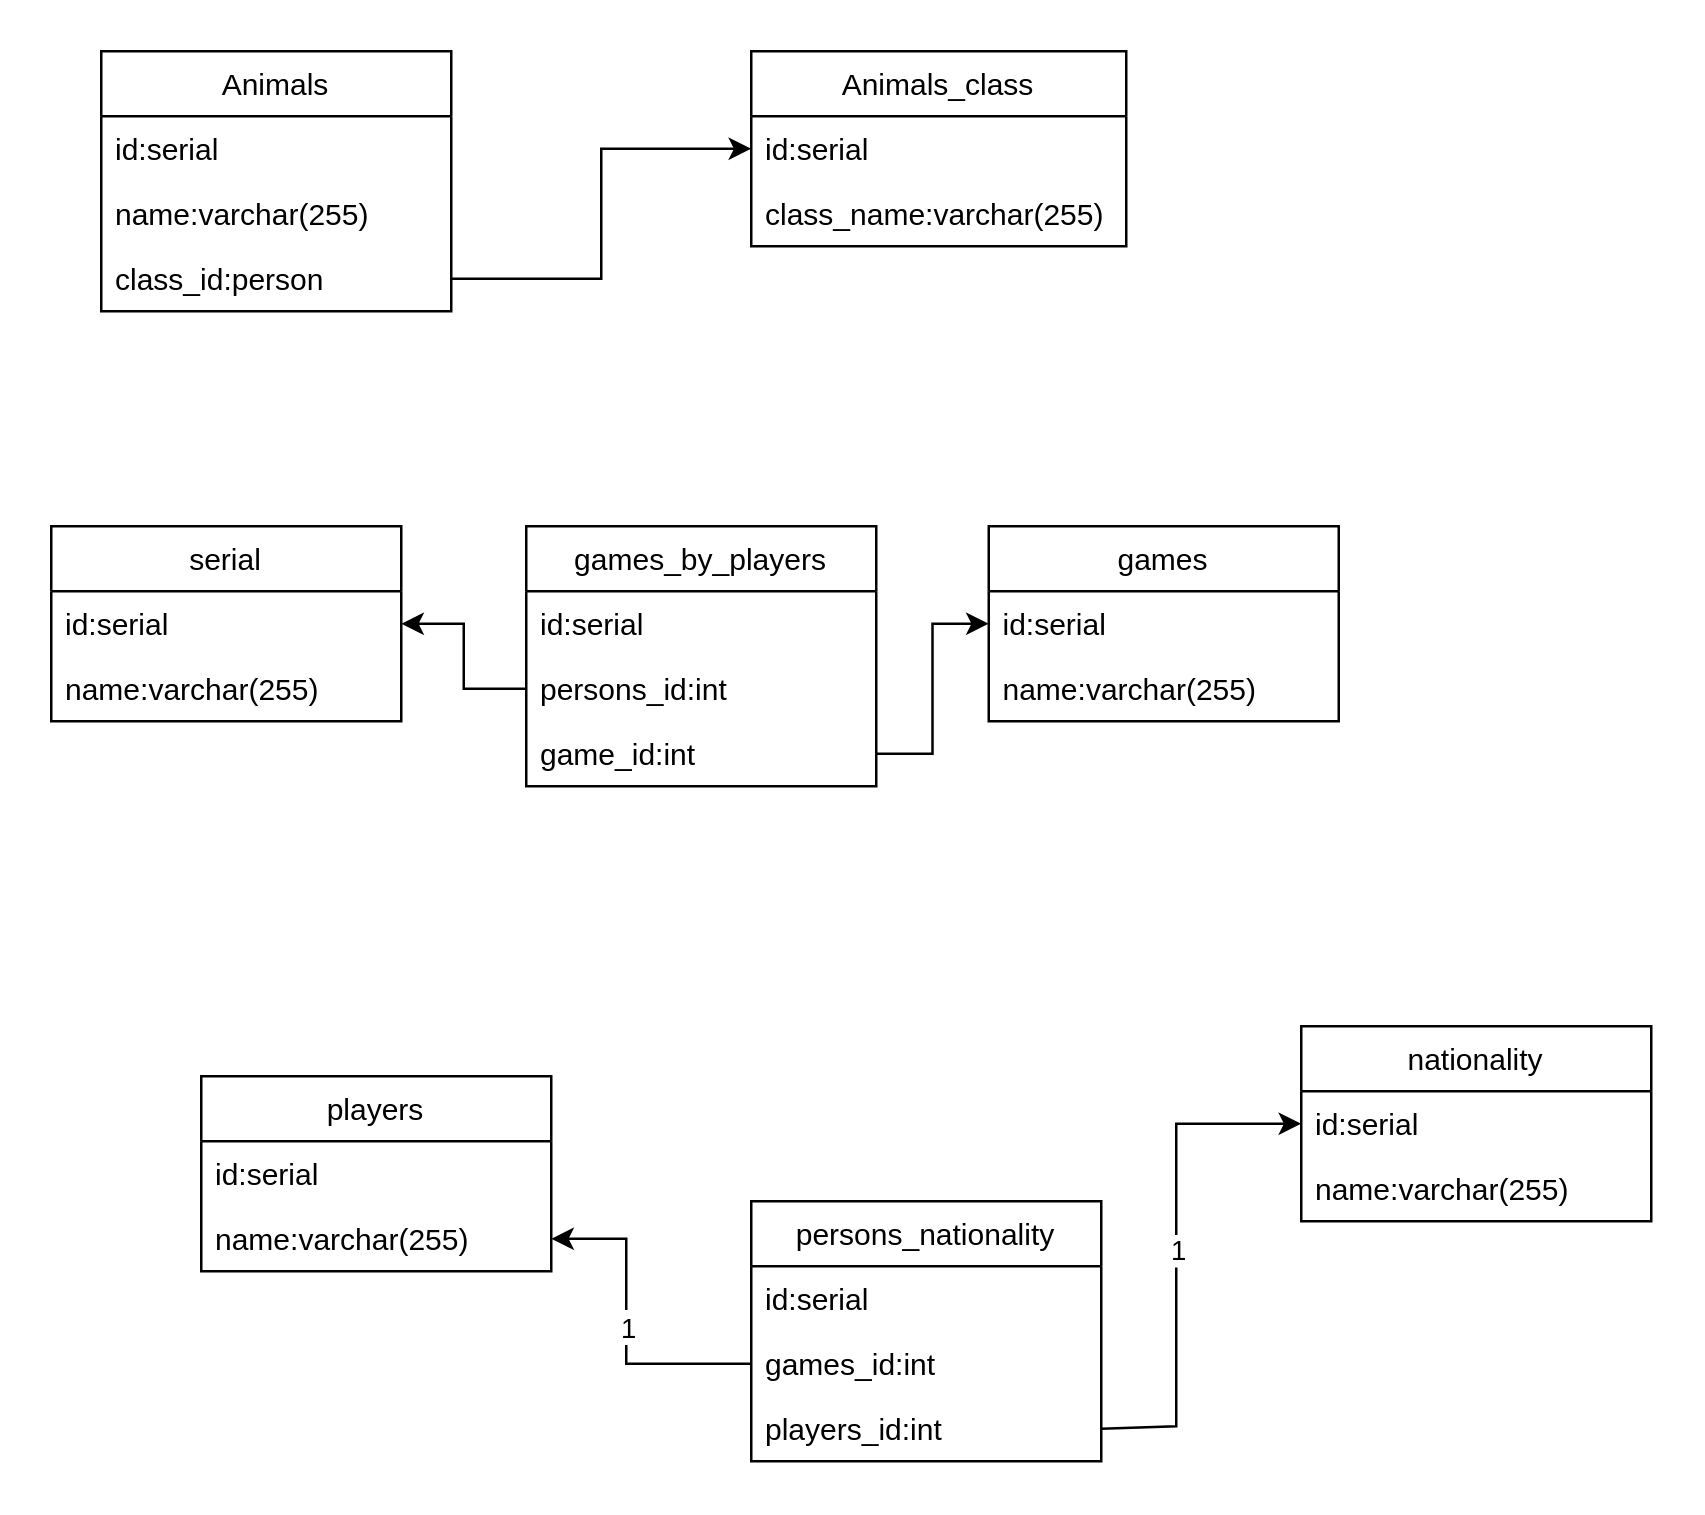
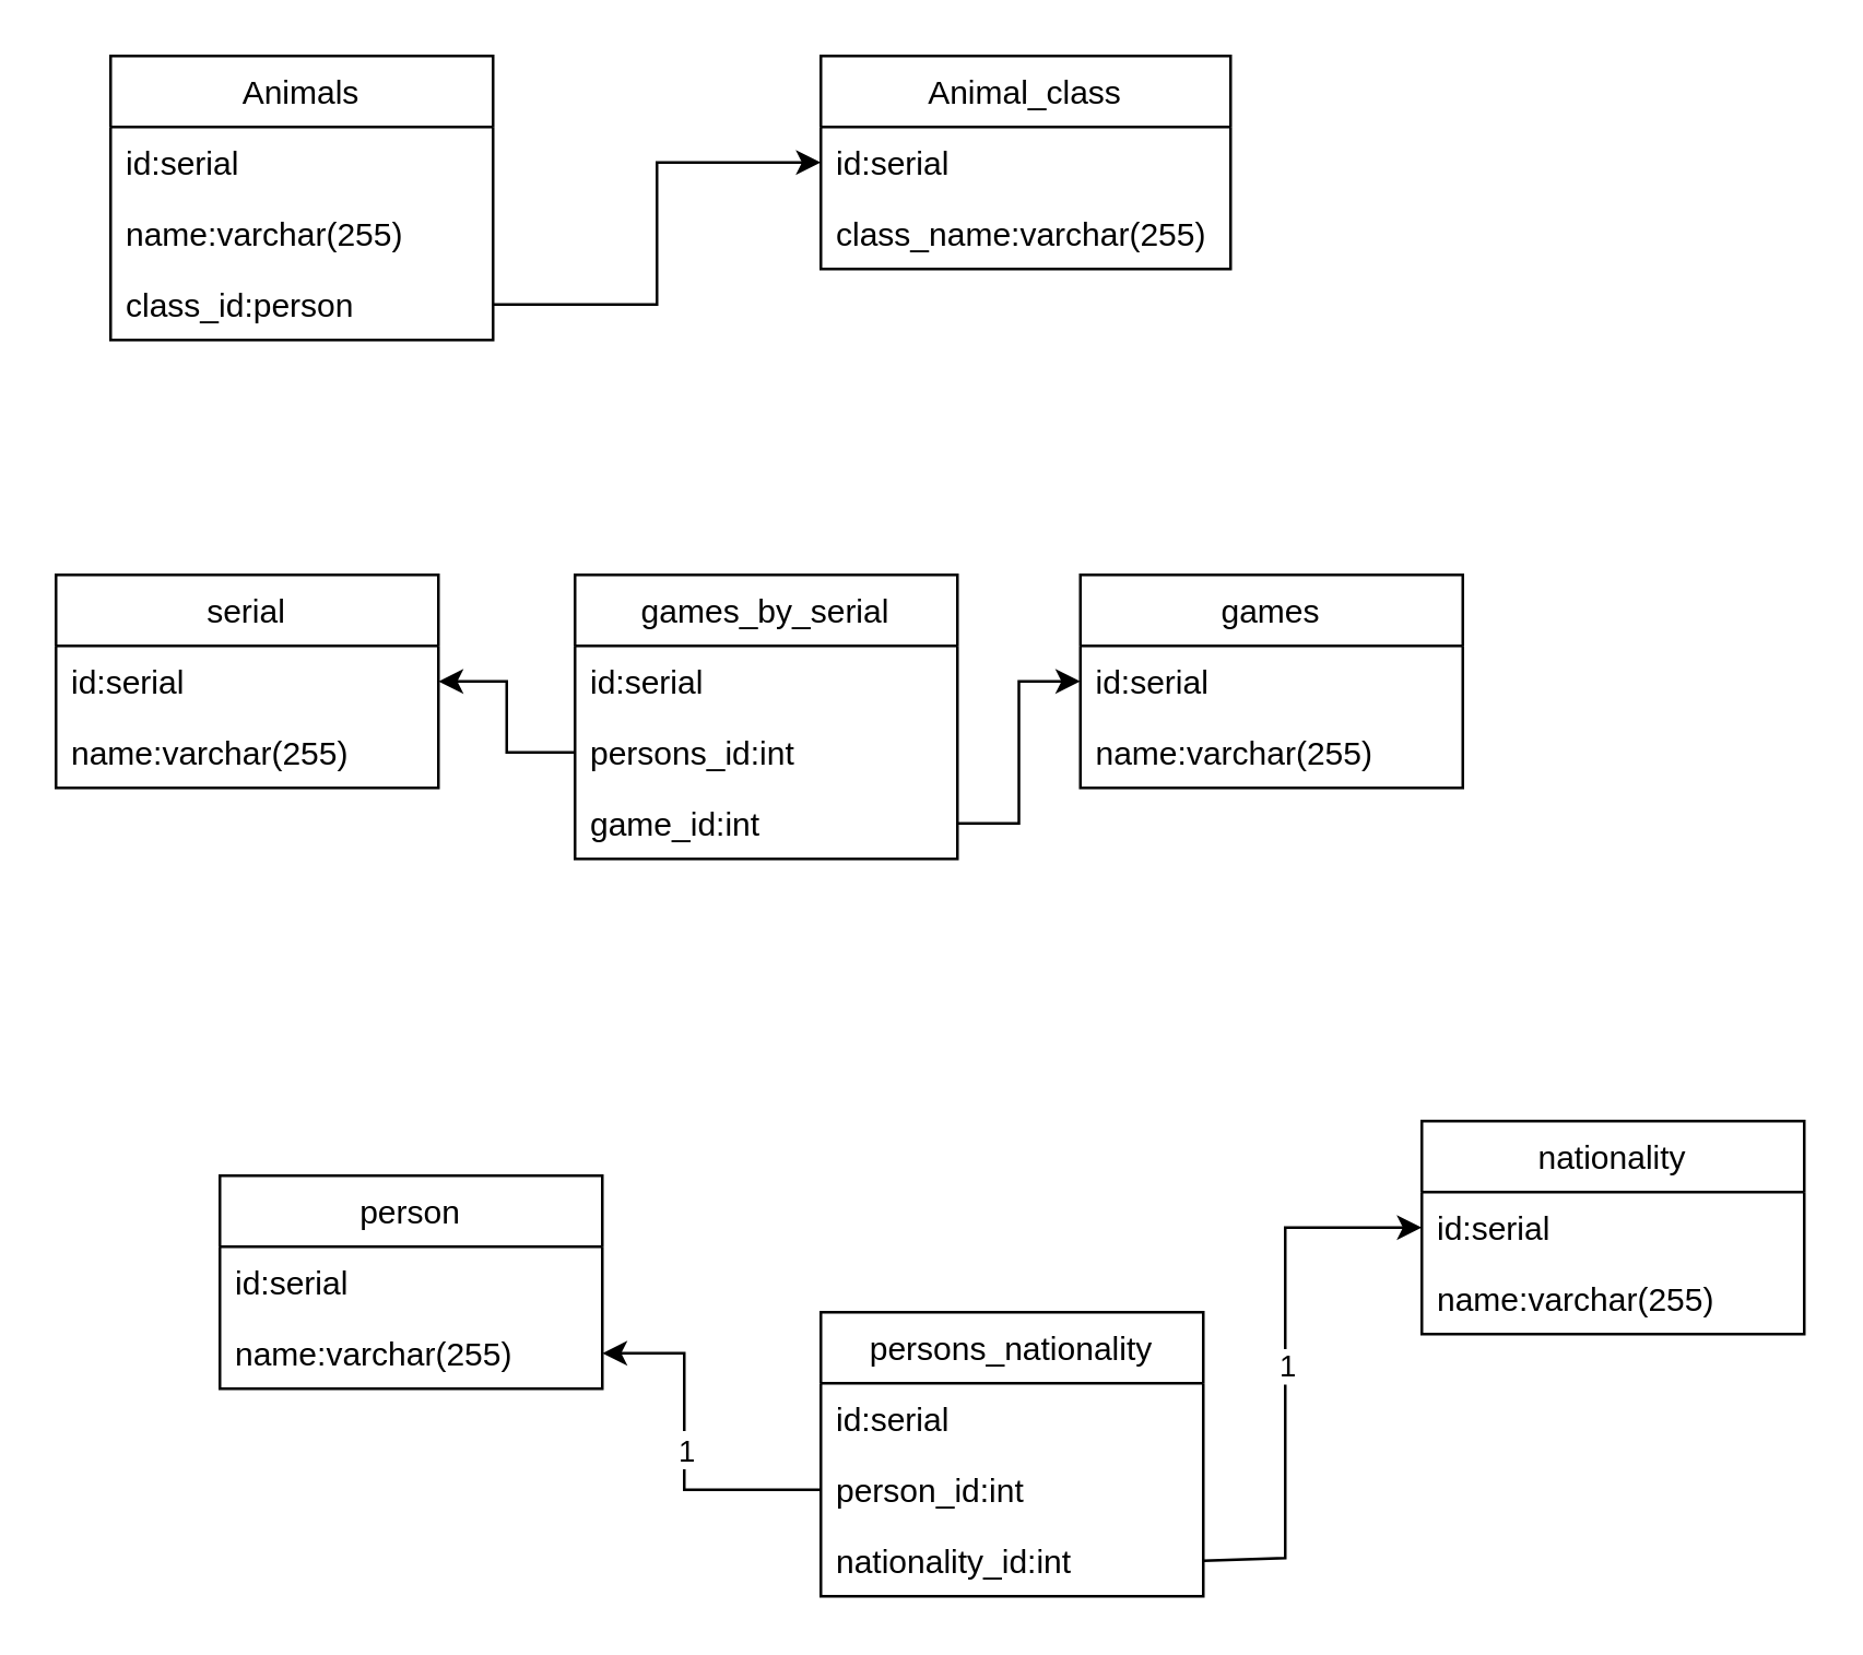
  <mxCell id="0" />
  <mxCell id="1" parent="0" />
  <mxCell id="2" value="Animals" style="swimlane;fontStyle=0;childLayout=stackLayout;horizontal=1;startSize=26;fillColor=none;horizontalStack=0;resizeParent=1;resizeParentMax=0;resizeLast=0;collapsible=1;marginBottom=0;" vertex="1" parent="1"><mxGeometry x="40" y="20" width="140" height="104" as="geometry" /></mxCell>
  <mxCell id="3" value="id:serial" style="text;strokeColor=none;fillColor=none;align=left;verticalAlign=top;spacingLeft=4;spacingRight=4;overflow=hidden;rotatable=0;points=[[0,0.5],[1,0.5]];portConstraint=eastwest;" vertex="1" parent="2"><mxGeometry y="26" width="140" height="26" as="geometry" /></mxCell>
  <mxCell id="4" value="name:varchar(255)" style="text;strokeColor=none;fillColor=none;align=left;verticalAlign=top;spacingLeft=4;spacingRight=4;overflow=hidden;rotatable=0;points=[[0,0.5],[1,0.5]];portConstraint=eastwest;" vertex="1" parent="2"><mxGeometry y="52" width="140" height="26" as="geometry" /></mxCell>
  <mxCell id="5" value="class_id:person&#10;" style="text;strokeColor=none;fillColor=none;align=left;verticalAlign=top;spacingLeft=4;spacingRight=4;overflow=hidden;rotatable=0;points=[[0,0.5],[1,0.5]];portConstraint=eastwest;" vertex="1" parent="2"><mxGeometry y="78" width="140" height="26" as="geometry" /></mxCell>
- <mxCell id="6" value="Animals_class" style="swimlane;fontStyle=0;childLayout=stackLayout;horizontal=1;startSize=26;fillColor=none;horizontalStack=0;resizeParent=1;resizeParentMax=0;resizeLast=0;collapsible=1;marginBottom=0;" vertex="1" parent="1"><mxGeometry x="300" y="20" width="150" height="78" as="geometry" /></mxCell>
+ <mxCell id="6" value="Animal_class" style="swimlane;fontStyle=0;childLayout=stackLayout;horizontal=1;startSize=26;fillColor=none;horizontalStack=0;resizeParent=1;resizeParentMax=0;resizeLast=0;collapsible=1;marginBottom=0;" vertex="1" parent="1"><mxGeometry x="300" y="20" width="150" height="78" as="geometry" /></mxCell>
  <mxCell id="7" value="id:serial" style="text;strokeColor=none;fillColor=none;align=left;verticalAlign=top;spacingLeft=4;spacingRight=4;overflow=hidden;rotatable=0;points=[[0,0.5],[1,0.5]];portConstraint=eastwest;" vertex="1" parent="6"><mxGeometry y="26" width="150" height="26" as="geometry" /></mxCell>
  <mxCell id="8" value="class_name:varchar(255)" style="text;strokeColor=none;fillColor=none;align=left;verticalAlign=top;spacingLeft=4;spacingRight=4;overflow=hidden;rotatable=0;points=[[0,0.5],[1,0.5]];portConstraint=eastwest;" vertex="1" parent="6"><mxGeometry y="52" width="150" height="26" as="geometry" /></mxCell>
  <mxCell id="9" style="edgeStyle=orthogonalEdgeStyle;rounded=0;orthogonalLoop=1;jettySize=auto;html=1;entryX=0;entryY=0.5;entryDx=0;entryDy=0;" edge="1" parent="1" source="5" target="7"><mxGeometry relative="1" as="geometry" /></mxCell>
  <mxCell id="10" value="serial" style="swimlane;fontStyle=0;childLayout=stackLayout;horizontal=1;startSize=26;fillColor=none;horizontalStack=0;resizeParent=1;resizeParentMax=0;resizeLast=0;collapsible=1;marginBottom=0;" vertex="1" parent="1"><mxGeometry x="20" y="210" width="140" height="78" as="geometry" /></mxCell>
  <mxCell id="11" value="id:serial&#10;" style="text;strokeColor=none;fillColor=none;align=left;verticalAlign=top;spacingLeft=4;spacingRight=4;overflow=hidden;rotatable=0;points=[[0,0.5],[1,0.5]];portConstraint=eastwest;" vertex="1" parent="10"><mxGeometry y="26" width="140" height="26" as="geometry" /></mxCell>
  <mxCell id="12" value="name:varchar(255)" style="text;strokeColor=none;fillColor=none;align=left;verticalAlign=top;spacingLeft=4;spacingRight=4;overflow=hidden;rotatable=0;points=[[0,0.5],[1,0.5]];portConstraint=eastwest;" vertex="1" parent="10"><mxGeometry y="52" width="140" height="26" as="geometry" /></mxCell>
- <mxCell id="13" value="games_by_players" style="swimlane;fontStyle=0;childLayout=stackLayout;horizontal=1;startSize=26;fillColor=none;horizontalStack=0;resizeParent=1;resizeParentMax=0;resizeLast=0;collapsible=1;marginBottom=0;" vertex="1" parent="1"><mxGeometry x="210" y="210" width="140" height="104" as="geometry" /></mxCell>
+ <mxCell id="13" value="games_by_serial" style="swimlane;fontStyle=0;childLayout=stackLayout;horizontal=1;startSize=26;fillColor=none;horizontalStack=0;resizeParent=1;resizeParentMax=0;resizeLast=0;collapsible=1;marginBottom=0;" vertex="1" parent="1"><mxGeometry x="210" y="210" width="140" height="104" as="geometry" /></mxCell>
  <mxCell id="14" value="id:serial" style="text;strokeColor=none;fillColor=none;align=left;verticalAlign=top;spacingLeft=4;spacingRight=4;overflow=hidden;rotatable=0;points=[[0,0.5],[1,0.5]];portConstraint=eastwest;" vertex="1" parent="13"><mxGeometry y="26" width="140" height="26" as="geometry" /></mxCell>
  <mxCell id="15" value="persons_id:int&#10;" style="text;strokeColor=none;fillColor=none;align=left;verticalAlign=top;spacingLeft=4;spacingRight=4;overflow=hidden;rotatable=0;points=[[0,0.5],[1,0.5]];portConstraint=eastwest;" vertex="1" parent="13"><mxGeometry y="52" width="140" height="26" as="geometry" /></mxCell>
  <mxCell id="16" value="game_id:int" style="text;strokeColor=none;fillColor=none;align=left;verticalAlign=top;spacingLeft=4;spacingRight=4;overflow=hidden;rotatable=0;points=[[0,0.5],[1,0.5]];portConstraint=eastwest;" vertex="1" parent="13"><mxGeometry y="78" width="140" height="26" as="geometry" /></mxCell>
  <mxCell id="17" value="games" style="swimlane;fontStyle=0;childLayout=stackLayout;horizontal=1;startSize=26;fillColor=none;horizontalStack=0;resizeParent=1;resizeParentMax=0;resizeLast=0;collapsible=1;marginBottom=0;" vertex="1" parent="1"><mxGeometry x="395" y="210" width="140" height="78" as="geometry" /></mxCell>
  <mxCell id="18" value="id:serial" style="text;strokeColor=none;fillColor=none;align=left;verticalAlign=top;spacingLeft=4;spacingRight=4;overflow=hidden;rotatable=0;points=[[0,0.5],[1,0.5]];portConstraint=eastwest;" vertex="1" parent="17"><mxGeometry y="26" width="140" height="26" as="geometry" /></mxCell>
  <mxCell id="19" value="name:varchar(255)" style="text;strokeColor=none;fillColor=none;align=left;verticalAlign=top;spacingLeft=4;spacingRight=4;overflow=hidden;rotatable=0;points=[[0,0.5],[1,0.5]];portConstraint=eastwest;" vertex="1" parent="17"><mxGeometry y="52" width="140" height="26" as="geometry" /></mxCell>
  <mxCell id="20" style="edgeStyle=orthogonalEdgeStyle;rounded=0;orthogonalLoop=1;jettySize=auto;html=1;entryX=1;entryY=0.5;entryDx=0;entryDy=0;" edge="1" parent="1" source="15" target="11"><mxGeometry relative="1" as="geometry" /></mxCell>
  <mxCell id="21" style="edgeStyle=orthogonalEdgeStyle;rounded=0;orthogonalLoop=1;jettySize=auto;html=1;entryX=0;entryY=0.5;entryDx=0;entryDy=0;" edge="1" parent="1" source="16" target="18"><mxGeometry relative="1" as="geometry" /></mxCell>
- <mxCell id="22" value="players" style="swimlane;fontStyle=0;childLayout=stackLayout;horizontal=1;startSize=26;fillColor=none;horizontalStack=0;resizeParent=1;resizeParentMax=0;resizeLast=0;collapsible=1;marginBottom=0;" vertex="1" parent="1"><mxGeometry x="80" y="430" width="140" height="78" as="geometry" /></mxCell>
+ <mxCell id="22" value="person" style="swimlane;fontStyle=0;childLayout=stackLayout;horizontal=1;startSize=26;fillColor=none;horizontalStack=0;resizeParent=1;resizeParentMax=0;resizeLast=0;collapsible=1;marginBottom=0;" vertex="1" parent="1"><mxGeometry x="80" y="430" width="140" height="78" as="geometry" /></mxCell>
  <mxCell id="23" value="id:serial&#10;" style="text;strokeColor=none;fillColor=none;align=left;verticalAlign=top;spacingLeft=4;spacingRight=4;overflow=hidden;rotatable=0;points=[[0,0.5],[1,0.5]];portConstraint=eastwest;" vertex="1" parent="22"><mxGeometry y="26" width="140" height="26" as="geometry" /></mxCell>
  <mxCell id="24" value="name:varchar(255)" style="text;strokeColor=none;fillColor=none;align=left;verticalAlign=top;spacingLeft=4;spacingRight=4;overflow=hidden;rotatable=0;points=[[0,0.5],[1,0.5]];portConstraint=eastwest;" vertex="1" parent="22"><mxGeometry y="52" width="140" height="26" as="geometry" /></mxCell>
  <mxCell id="25" value="nationality" style="swimlane;fontStyle=0;childLayout=stackLayout;horizontal=1;startSize=26;fillColor=none;horizontalStack=0;resizeParent=1;resizeParentMax=0;resizeLast=0;collapsible=1;marginBottom=0;" vertex="1" parent="1"><mxGeometry x="520" y="410" width="140" height="78" as="geometry" /></mxCell>
  <mxCell id="26" value="id:serial&#10;" style="text;strokeColor=none;fillColor=none;align=left;verticalAlign=top;spacingLeft=4;spacingRight=4;overflow=hidden;rotatable=0;points=[[0,0.5],[1,0.5]];portConstraint=eastwest;" vertex="1" parent="25"><mxGeometry y="26" width="140" height="26" as="geometry" /></mxCell>
  <mxCell id="27" value="name:varchar(255)" style="text;strokeColor=none;fillColor=none;align=left;verticalAlign=top;spacingLeft=4;spacingRight=4;overflow=hidden;rotatable=0;points=[[0,0.5],[1,0.5]];portConstraint=eastwest;" vertex="1" parent="25"><mxGeometry y="52" width="140" height="26" as="geometry" /></mxCell>
  <mxCell id="28" value="persons_nationality" style="swimlane;fontStyle=0;childLayout=stackLayout;horizontal=1;startSize=26;fillColor=none;horizontalStack=0;resizeParent=1;resizeParentMax=0;resizeLast=0;collapsible=1;marginBottom=0;" vertex="1" parent="1"><mxGeometry x="300" y="480" width="140" height="104" as="geometry" /></mxCell>
  <mxCell id="29" value="id:serial&#10;" style="text;strokeColor=none;fillColor=none;align=left;verticalAlign=top;spacingLeft=4;spacingRight=4;overflow=hidden;rotatable=0;points=[[0,0.5],[1,0.5]];portConstraint=eastwest;" vertex="1" parent="28"><mxGeometry y="26" width="140" height="26" as="geometry" /></mxCell>
- <mxCell id="30" value="games_id:int&#10;" style="text;strokeColor=none;fillColor=none;align=left;verticalAlign=top;spacingLeft=4;spacingRight=4;overflow=hidden;rotatable=0;points=[[0,0.5],[1,0.5]];portConstraint=eastwest;" vertex="1" parent="28"><mxGeometry y="52" width="140" height="26" as="geometry" /></mxCell>
- <mxCell id="31" value="players_id:int&#10;" style="text;strokeColor=none;fillColor=none;align=left;verticalAlign=top;spacingLeft=4;spacingRight=4;overflow=hidden;rotatable=0;points=[[0,0.5],[1,0.5]];portConstraint=eastwest;" vertex="1" parent="28"><mxGeometry y="78" width="140" height="26" as="geometry" /></mxCell>
+ <mxCell id="30" value="person_id:int&#10;" style="text;strokeColor=none;fillColor=none;align=left;verticalAlign=top;spacingLeft=4;spacingRight=4;overflow=hidden;rotatable=0;points=[[0,0.5],[1,0.5]];portConstraint=eastwest;" vertex="1" parent="28"><mxGeometry y="52" width="140" height="26" as="geometry" /></mxCell>
+ <mxCell id="31" value="nationality_id:int&#10;" style="text;strokeColor=none;fillColor=none;align=left;verticalAlign=top;spacingLeft=4;spacingRight=4;overflow=hidden;rotatable=0;points=[[0,0.5],[1,0.5]];portConstraint=eastwest;" vertex="1" parent="28"><mxGeometry y="78" width="140" height="26" as="geometry" /></mxCell>
  <mxCell id="32" value="" style="endArrow=classic;html=1;rounded=0;exitX=1;exitY=0.5;exitDx=0;exitDy=0;entryX=0;entryY=0.5;entryDx=0;entryDy=0;" edge="1" parent="1" source="31" target="26"><mxGeometry relative="1" as="geometry"><mxPoint x="520" y="560" as="sourcePoint" /><mxPoint x="620" y="560" as="targetPoint" /><Array as="points"><mxPoint x="470" y="570" /><mxPoint x="470" y="449" /></Array></mxGeometry></mxCell>
  <mxCell id="33" value="1" style="edgeLabel;resizable=0;html=1;align=center;verticalAlign=middle;" connectable="0" vertex="1" parent="32"><mxGeometry relative="1" as="geometry" /></mxCell>
  <mxCell id="34" value="1" style="endArrow=classic;html=1;rounded=0;entryX=1;entryY=0.5;entryDx=0;entryDy=0;exitX=0;exitY=0.5;exitDx=0;exitDy=0;" edge="1" parent="1" source="30" target="24"><mxGeometry relative="1" as="geometry"><mxPoint x="180" y="610" as="sourcePoint" /><mxPoint x="280" y="610" as="targetPoint" /><Array as="points"><mxPoint x="250" y="545" /><mxPoint x="250" y="495" /></Array></mxGeometry></mxCell>
  <mxCell id="35" value="1" style="edgeLabel;resizable=0;html=1;align=center;verticalAlign=middle;" connectable="0" vertex="1" parent="34"><mxGeometry relative="1" as="geometry" /></mxCell>
